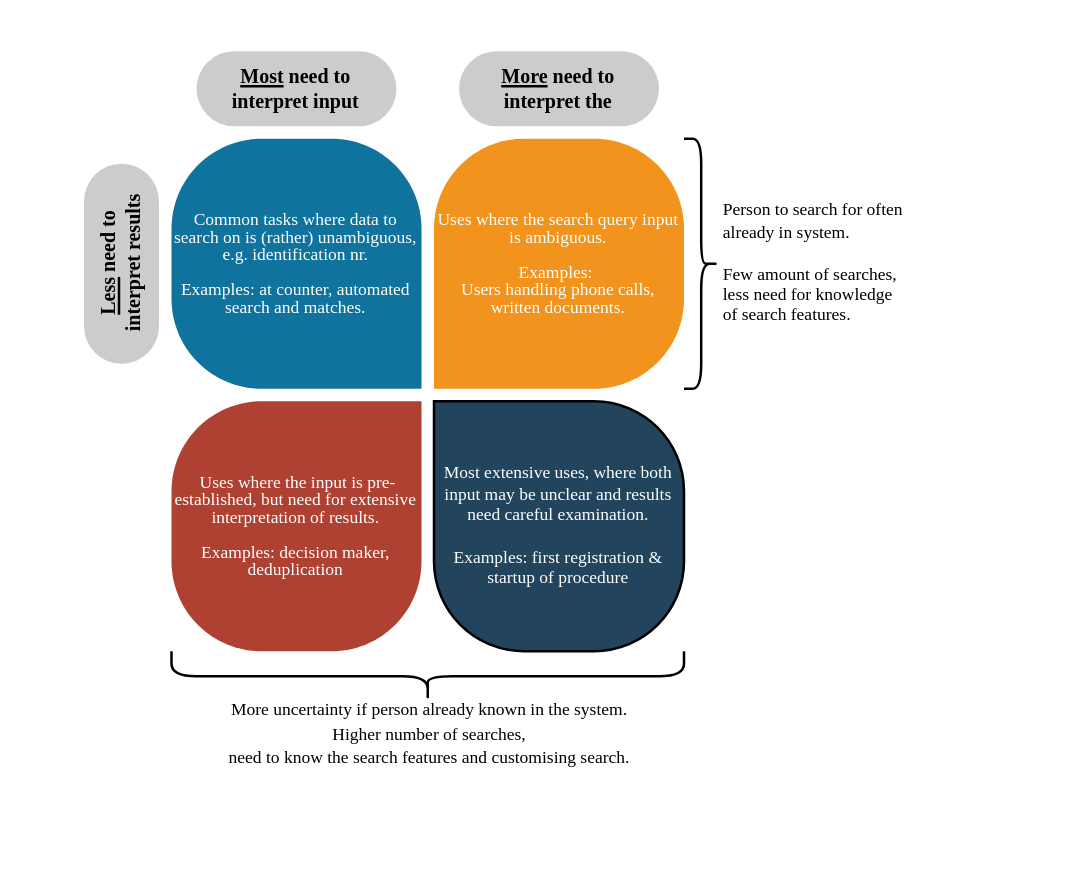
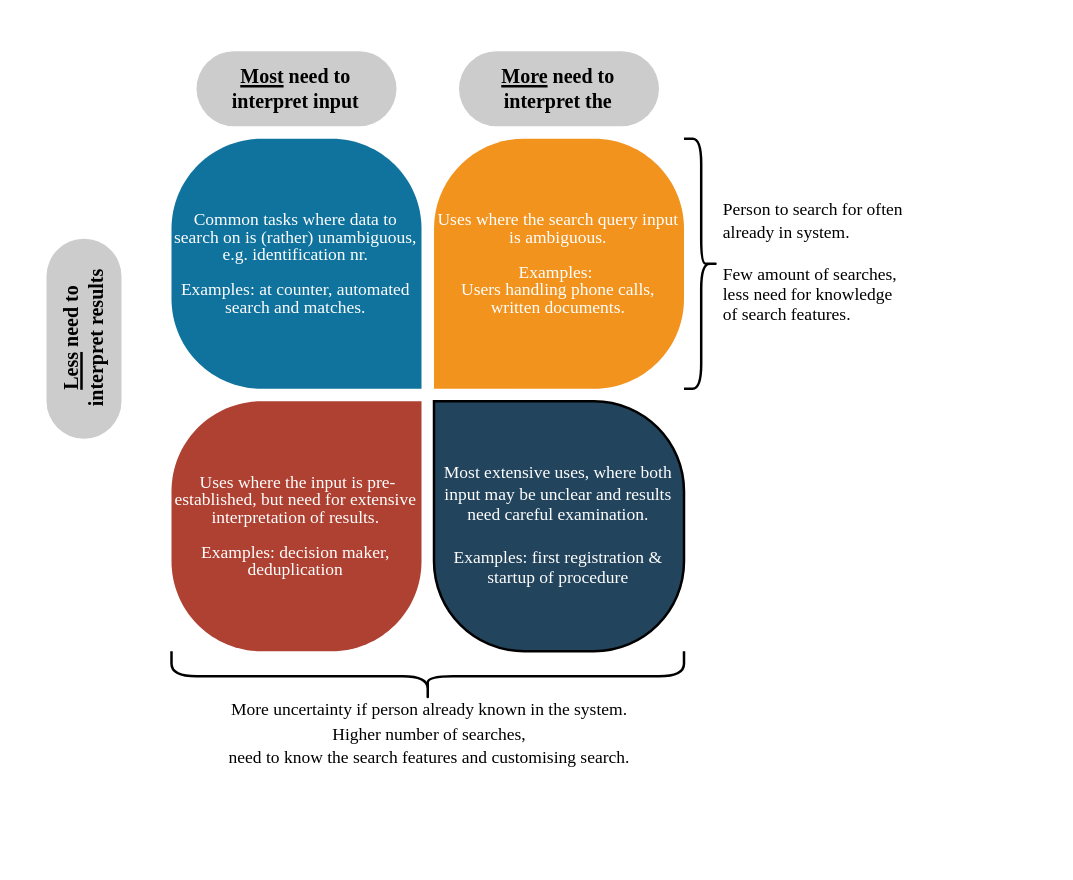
  <mxCell id="0" />
  <mxCell id="1" parent="0" />
  <mxCell id="2" value="&lt;p style=&quot;line-height: 100%; font-size: 7px;&quot;&gt;&lt;font style=&quot;font-size: 7px;&quot;&gt;Common tasks where data to search on is (rather) unambiguous, e.g. identification nr.&lt;br style=&quot;font-size: 7px;&quot;&gt;&lt;br style=&quot;font-size: 7px;&quot;&gt;Examples: at counter, automated search and matches.&lt;/font&gt;&lt;/p&gt;" style="shape=mxgraph.basic.three_corner_round_rect;dx=18;flipH=1;html=1;fillColor=#10739E;strokeColor=none;shadow=0;fontSize=7;fontColor=#FFFFFF;align=center;fontStyle=0;whiteSpace=wrap;rounded=0;fontFamily=Tahoma;labelBackgroundColor=none;spacing=2;verticalAlign=middle;" vertex="1" parent="1"><mxGeometry x="68" y="55" width="100" height="100" as="geometry" /></mxCell>
  <mxCell id="3" value="&lt;p style=&quot;line-height: 100%; font-size: 7px;&quot;&gt;Uses where the search query input is ambiguous.&lt;br style=&quot;font-size: 7px;&quot;&gt;&lt;br style=&quot;font-size: 7px;&quot;&gt;Examples:&amp;nbsp;&lt;br style=&quot;font-size: 7px;&quot;&gt;Users handling phone calls, written documents.&lt;/p&gt;" style="shape=mxgraph.basic.three_corner_round_rect;dx=18;fillColor=#F2931E;strokeColor=none;shadow=0;fontSize=7;fontColor=#FFFFFF;align=center;fontStyle=0;rounded=0;fontFamily=Tahoma;html=1;whiteSpace=wrap;labelBorderColor=none;spacing=2;verticalAlign=middle;" vertex="1" parent="1"><mxGeometry x="173" y="55" width="100" height="100" as="geometry" /></mxCell>
  <mxCell id="4" value="&lt;p style=&quot;line-height: 100%; font-size: 7px;&quot;&gt;&amp;nbsp;Uses where the input is pre-established, but need for extensive interpretation of results.&lt;br style=&quot;font-size: 7px;&quot;&gt;&lt;br style=&quot;font-size: 7px;&quot;&gt;Examples: decision maker, deduplication&lt;/p&gt;" style="shape=mxgraph.basic.three_corner_round_rect;dx=18;flipH=1;flipV=1;html=1;fillColor=#AE4132;strokeColor=none;shadow=0;fontSize=7;fontColor=#FFFFFF;align=center;fontStyle=0;whiteSpace=wrap;rounded=0;fontFamily=Tahoma;spacing=2;verticalAlign=middle;" vertex="1" parent="1"><mxGeometry x="68" y="160" width="100" height="100" as="geometry" /></mxCell>
  <mxCell id="5" value="Most extensive uses, where both input may be unclear and results need careful examination.&lt;br style=&quot;font-size: 7px;&quot;&gt;&lt;br style=&quot;font-size: 7px;&quot;&gt;Examples: first registration &amp;amp; startup of procedure" style="shape=mxgraph.basic.three_corner_round_rect;dx=18;flipV=1;fillColor=#23445D;shadow=0;fontSize=7;fontColor=#FFFFFF;align=center;fontStyle=0;rounded=0;fontFamily=Tahoma;sketch=0;spacing=1;verticalAlign=middle;whiteSpace=wrap;html=1;" vertex="1" parent="1"><mxGeometry x="173" y="160" width="100" height="100" as="geometry" /></mxCell>
- <mxCell id="6" value="&lt;div style=&quot;font-size: 8px;&quot;&gt;&lt;u style=&quot;font-size: 8px;&quot;&gt;Less&lt;/u&gt; need to&lt;/div&gt;&lt;div style=&quot;font-size: 8px;&quot;&gt;interpret results&lt;/div&gt;" style="rounded=1;arcSize=50;html=1;fillColor=#CCCCCC;strokeColor=none;shadow=0;fontSize=8;align=center;fontStyle=1;whiteSpace=wrap;horizontal=0;fontFamily=Futura;" vertex="1" parent="1"><mxGeometry x="33" y="65" width="30" height="80" as="geometry" /></mxCell>
+ <mxCell id="6" value="&lt;div style=&quot;font-size: 8px;&quot;&gt;&lt;u style=&quot;font-size: 8px;&quot;&gt;Less&lt;/u&gt; need to&lt;/div&gt;&lt;div style=&quot;font-size: 8px;&quot;&gt;interpret results&lt;/div&gt;" style="rounded=1;arcSize=50;html=1;fillColor=#CCCCCC;strokeColor=none;shadow=0;fontSize=8;align=center;fontStyle=1;whiteSpace=wrap;horizontal=0;fontFamily=Futura;" vertex="1" parent="1"><mxGeometry x="18" y="95" width="30" height="80" as="geometry" /></mxCell>
  <mxCell id="7" value="&lt;u style=&quot;font-size: 8px;&quot;&gt;Most&lt;/u&gt; need to&lt;br style=&quot;font-size: 8px;&quot;&gt;interpret input" style="rounded=1;arcSize=50;html=1;fillColor=#CCCCCC;strokeColor=none;shadow=0;fontSize=8;align=center;fontStyle=1;whiteSpace=wrap;fontFamily=Futura;" vertex="1" parent="1"><mxGeometry x="78" y="20" width="80" height="30" as="geometry" /></mxCell>
  <mxCell id="8" value="&lt;u style=&quot;font-size: 8px;&quot;&gt;More&lt;/u&gt; need to&lt;br style=&quot;font-size: 8px;&quot;&gt;interpret the" style="rounded=1;arcSize=50;html=1;fillColor=#CCCCCC;strokeColor=none;shadow=0;fontSize=8;align=center;fontStyle=1;whiteSpace=wrap;fontFamily=Futura;" vertex="1" parent="1"><mxGeometry x="183" y="20" width="80" height="30" as="geometry" /></mxCell>
  <mxCell id="9" value="" style="group;fontFamily=Tahoma;fontSize=7;" vertex="1" connectable="0" parent="1"><mxGeometry x="273" y="55" width="133.75" height="100" as="geometry" /></mxCell>
  <mxCell id="10" value="" style="shape=curlyBracket;whiteSpace=wrap;html=1;rounded=1;labelBackgroundColor=none;sketch=0;strokeColor=#000000;fillColor=#9AC7BF;fontFamily=Helvetica;fontSize=8;fontColor=#E6E6E6;align=center;direction=west;size=0.5;" vertex="1" parent="9"><mxGeometry width="13.75" height="100" as="geometry" /></mxCell>
  <mxCell id="11" value="&lt;div style=&quot;font-size: 7px&quot;&gt;&lt;span style=&quot;color: rgb(0 , 0 , 0)&quot;&gt;&lt;font style=&quot;font-size: 7px&quot;&gt;Person to search for often&amp;nbsp;&lt;/font&gt;&lt;/span&gt;&lt;/div&gt;&lt;font color=&quot;#000000&quot; style=&quot;font-size: 7px&quot;&gt;&lt;div&gt;already in system.&lt;/div&gt;&lt;div&gt;&lt;br&gt;&lt;/div&gt;&lt;div&gt;Few amount of searches,&lt;/div&gt;&lt;div&gt;less need for knowledge&amp;nbsp;&lt;/div&gt;&lt;div&gt;of search features.&lt;/div&gt;&lt;/font&gt;" style="text;html=1;align=left;verticalAlign=middle;resizable=0;points=[];autosize=1;fontSize=8;fontFamily=Tahoma;fontColor=#E6E6E6;" vertex="1" parent="9"><mxGeometry x="13.75" y="15" width="100" height="70" as="geometry" /></mxCell>
  <mxCell id="12" value="" style="group;fontSize=11;fontFamily=Tahoma;" vertex="1" connectable="0" parent="1"><mxGeometry x="20.5" y="260" width="300" height="70" as="geometry" /></mxCell>
  <mxCell id="13" value="&lt;font color=&quot;#000000&quot;&gt;&lt;br&gt;&lt;/font&gt;" style="shape=curlyBracket;whiteSpace=wrap;html=1;rounded=1;labelBackgroundColor=none;sketch=0;strokeColor=#000000;fillColor=#9AC7BF;fontFamily=Helvetica;fontSize=8;fontColor=#E6E6E6;align=center;direction=north;" vertex="1" parent="12"><mxGeometry x="47.5" width="205" height="20" as="geometry" /></mxCell>
  <mxCell id="14" value="&lt;font style=&quot;font-size: 7px&quot;&gt;&lt;span style=&quot;color: rgb(0 , 0 , 0)&quot;&gt;More uncertainty if person already known in the system.&lt;/span&gt;&lt;br style=&quot;color: rgb(0 , 0 , 0)&quot;&gt;&lt;span style=&quot;color: rgb(0 , 0 , 0)&quot;&gt;Higher number of searches, &lt;br&gt;need to know the search features and customising search.&lt;/span&gt;&lt;/font&gt;" style="text;html=1;align=center;verticalAlign=middle;resizable=0;points=[];autosize=1;fontSize=8;fontFamily=Tahoma;fontColor=#E6E6E6;" vertex="1" parent="12"><mxGeometry x="50" y="13" width="200" height="40" as="geometry" /></mxCell>
